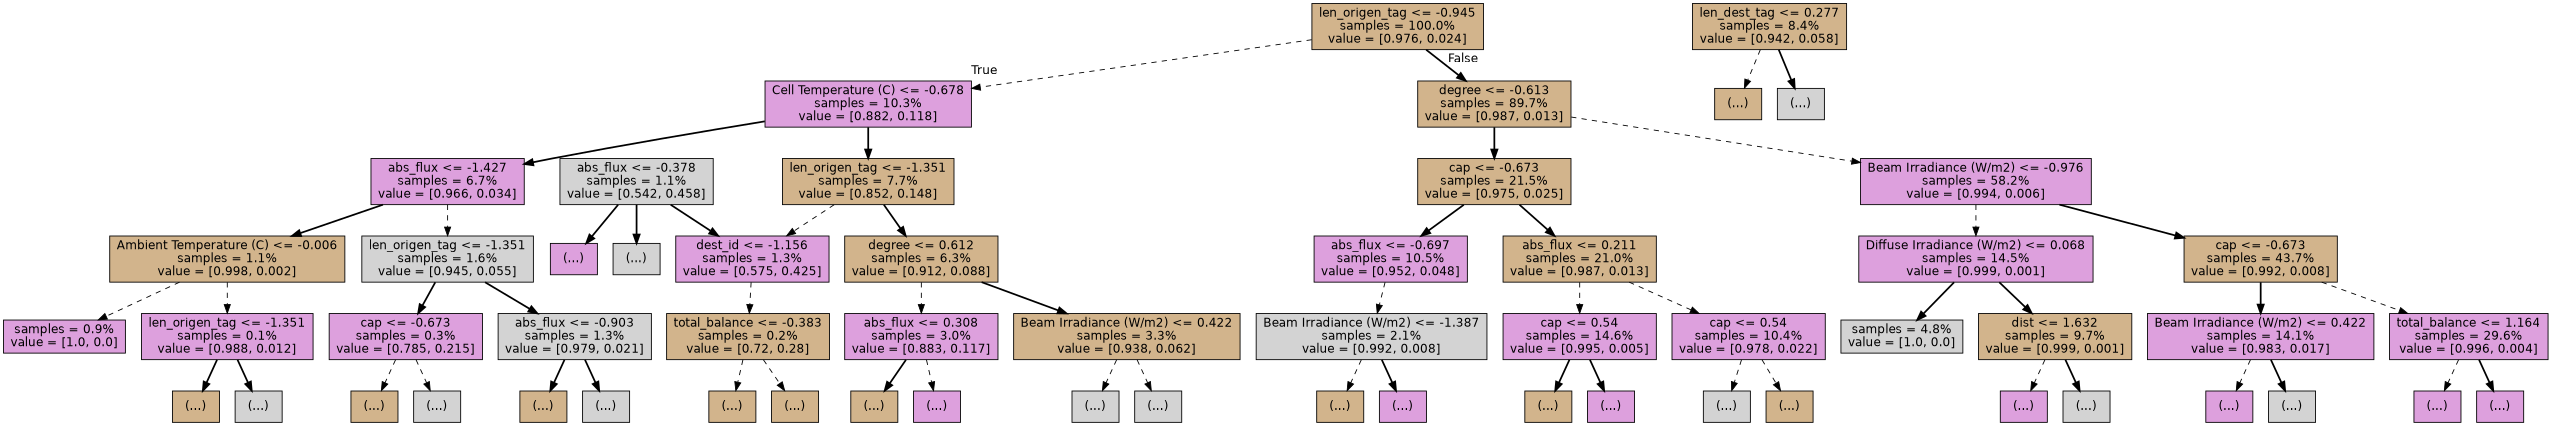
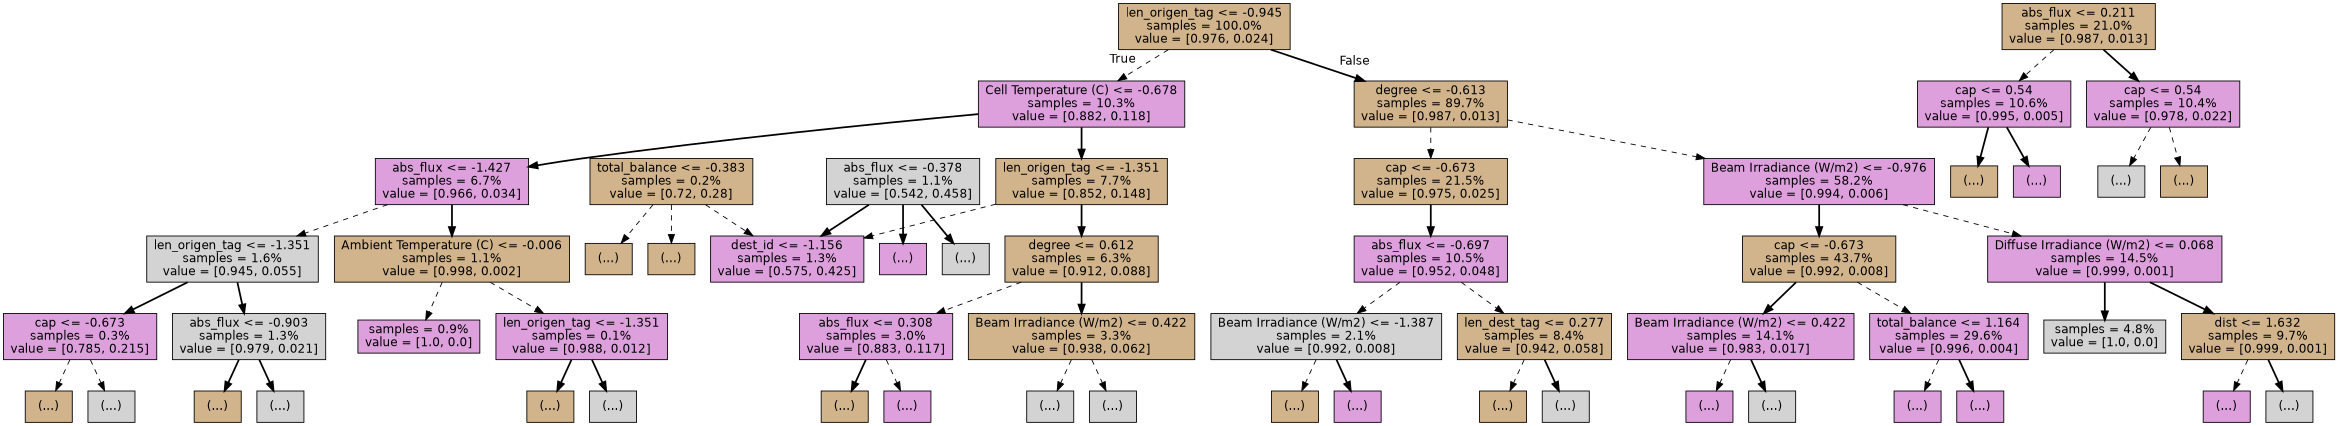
  digraph {
    node [color=black fillcolor=tan fontname=helvetica shape=box style=filled]
    edge [fontname=helvetica style=bold]
    n1 [label="len_origen_tag <= -0.945\nsamples = 100.0%\nvalue = [0.976, 0.024]"]
    n2 [fillcolor=plum label="Cell Temperature (C) <= -0.678\nsamples = 10.3%\nvalue = [0.882, 0.118]"]
    n3 [label="degree <= -0.613\nsamples = 89.7%\nvalue = [0.987, 0.013]"]
    n4 [fillcolor=plum label="abs_flux <= -1.427\nsamples = 6.7%\nvalue = [0.966, 0.034]"]
    n5 [label="len_origen_tag <= -1.351\nsamples = 7.7%\nvalue = [0.852, 0.148]"]
    n6 [label="cap <= -0.673\nsamples = 21.5%\nvalue = [0.975, 0.025]"]
    n7 [fillcolor=plum label="Beam Irradiance (W/m2) <= -0.976\nsamples = 58.2%\nvalue = [0.994, 0.006]"]
    n8 [label="Ambient Temperature (C) <= -0.006\nsamples = 1.1%\nvalue = [0.998, 0.002]"]
    n9 [fillcolor=lightgrey label="len_origen_tag <= -1.351\nsamples = 1.6%\nvalue = [0.945, 0.055]"]
    n10 [fillcolor=plum label="dest_id <= -1.156\nsamples = 1.3%\nvalue = [0.575, 0.425]"]
    n11 [label="degree <= 0.612\nsamples = 6.3%\nvalue = [0.912, 0.088]"]
    n12 [fillcolor=plum label="samples = 0.9%\nvalue = [1.0, 0.0]"]
    n13 [fillcolor=plum label="len_origen_tag <= -1.351\nsamples = 0.1%\nvalue = [0.988, 0.012]"]
    n14 [fillcolor=plum label="cap <= -0.673\nsamples = 0.3%\nvalue = [0.785, 0.215]"]
    n15 [fillcolor=lightgrey label="abs_flux <= -0.903\nsamples = 1.3%\nvalue = [0.979, 0.021]"]
    n16 [label="(...)"]
    n17 [fillcolor=lightgrey label="(...)"]
    n18 [label="(...)"]
    n19 [fillcolor=lightgrey label="(...)"]
    n20 [label="(...)"]
    n21 [fillcolor=lightgrey label="(...)"]
    n22 [label="total_balance <= -0.383\nsamples = 0.2%\nvalue = [0.72, 0.28]"]
    n23 [fillcolor=plum label="abs_flux <= 0.308\nsamples = 3.0%\nvalue = [0.883, 0.117]"]
    n24 [label="Beam Irradiance (W/m2) <= 0.422\nsamples = 3.3%\nvalue = [0.938, 0.062]"]
    n25 [label="(...)"]
    n26 [label="(...)"]
    n27 [fillcolor=lightgrey label="abs_flux <= -0.378\nsamples = 1.1%\nvalue = [0.542, 0.458]"]
    n28 [fillcolor=plum label="(...)"]
    n29 [fillcolor=lightgrey label="(...)"]
    n30 [label="(...)"]
    n31 [fillcolor=plum label="(...)"]
    n32 [fillcolor=lightgrey label="(...)"]
    n33 [fillcolor=lightgrey label="(...)"]
    n34 [fillcolor=plum label="abs_flux <= -0.697\nsamples = 10.5%\nvalue = [0.952, 0.048]"]
    n35 [label="abs_flux <= 0.211\nsamples = 21.0%\nvalue = [0.987, 0.013]"]
    n36 [fillcolor=plum label="Diffuse Irradiance (W/m2) <= 0.068\nsamples = 14.5%\nvalue = [0.999, 0.001]"]
    n37 [label="cap <= -0.673\nsamples = 43.7%\nvalue = [0.992, 0.008]"]
    n38 [fillcolor=lightgrey label="Beam Irradiance (W/m2) <= -1.387\nsamples = 2.1%\nvalue = [0.992, 0.008]"]
    n39 [label="len_dest_tag <= 0.277\nsamples = 8.4%\nvalue = [0.942, 0.058]"]
-   n40 [fillcolor=plum label="cap <= 0.54\nsamples = 14.6%\nvalue = [0.995, 0.005]"]
+   n40 [fillcolor=plum label="cap <= 0.54\nsamples = 10.6%\nvalue = [0.995, 0.005]"]
    n41 [fillcolor=plum label="cap <= 0.54\nsamples = 10.4%\nvalue = [0.978, 0.022]"]
    n42 [label="(...)"]
    n43 [fillcolor=plum label="(...)"]
    n44 [label="(...)"]
    n45 [fillcolor=lightgrey label="(...)"]
    n46 [label="(...)"]
    n47 [fillcolor=plum label="(...)"]
    n48 [fillcolor=lightgrey label="(...)"]
    n49 [label="(...)"]
    n50 [fillcolor=lightgrey label="samples = 4.8%\nvalue = [1.0, 0.0]"]
    n51 [label="dist <= 1.632\nsamples = 9.7%\nvalue = [0.999, 0.001]"]
    n52 [fillcolor=plum label="Beam Irradiance (W/m2) <= 0.422\nsamples = 14.1%\nvalue = [0.983, 0.017]"]
    n53 [fillcolor=plum label="total_balance <= 1.164\nsamples = 29.6%\nvalue = [0.996, 0.004]"]
    n54 [fillcolor=plum label="(...)"]
    n55 [fillcolor=lightgrey label="(...)"]
    n56 [fillcolor=plum label="(...)"]
    n57 [fillcolor=lightgrey label="(...)"]
    n58 [fillcolor=plum label="(...)"]
    n59 [fillcolor=plum label="(...)"]
    n1 -> n2 [headlabel=True labelangle=45 labeldistance=2.5 style=dashed]
    n1 -> n3 [headlabel=False labelangle=-45 labeldistance=2.5]
    n2 -> n4
    n2 -> n5
-   n3 -> n6
+   n3 -> n6 [style=dashed]
    n3 -> n7 [style=dashed]
    n4 -> n8
    n4 -> n9 [style=dashed]
    n5 -> n10 [style=dashed]
    n5 -> n11
    n6 -> n34
-   n6 -> n35
    n7 -> n36 [style=dashed]
    n7 -> n37
    n8 -> n12 [style=dashed]
    n8 -> n13 [style=dashed]
    n9 -> n14
    n9 -> n15
-   n10 -> n22 [style=dashed]
+   n22 -> n10 [style=dashed]
    n11 -> n23 [style=dashed]
    n11 -> n24
    n13 -> n16
    n13 -> n17
    n14 -> n18 [style=dashed]
    n14 -> n19 [style=dashed]
    n15 -> n20
    n15 -> n21
    n22 -> n25 [style=dashed]
    n22 -> n26 [style=dashed]
    n23 -> n30
    n23 -> n31 [style=dashed]
    n24 -> n32 [style=dashed]
    n24 -> n33 [style=dashed]
    n27 -> n10
    n27 -> n28
    n27 -> n29
    n34 -> n38 [style=dashed]
+   n34 -> n39 [style=dashed]
    n35 -> n40 [style=dashed]
-   n35 -> n41 [style=dashed]
+   n35 -> n41
    n36 -> n50
    n36 -> n51
    n37 -> n52
    n37 -> n53 [style=dashed]
    n38 -> n42 [style=dashed]
    n38 -> n43
    n39 -> n44 [style=dashed]
    n39 -> n45
    n40 -> n46
    n40 -> n47
    n41 -> n48 [style=dashed]
    n41 -> n49 [style=dashed]
    n51 -> n54 [style=dashed]
    n51 -> n55
    n52 -> n56 [style=dashed]
    n52 -> n57
    n53 -> n58 [style=dashed]
    n53 -> n59
  }
